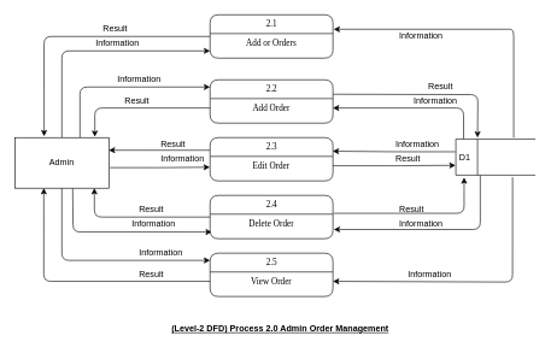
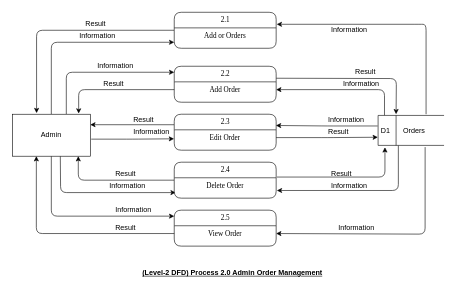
  <mxCell id="0" />
  <mxCell id="1" parent="0" />
  <mxCell id="2" value="Information" style="edgeStyle=orthogonalEdgeStyle;sketch=0;orthogonalLoop=1;jettySize=auto;entryX=-0.002;entryY=0.577;entryDx=0;entryDy=0;exitX=1.012;exitY=0.594;exitDx=0;exitDy=0;exitPerimeter=0;entryPerimeter=0;labelBackgroundColor=none;verticalAlign=middle;html=1;horizontal=1;labelPosition=center;verticalLabelPosition=middle;align=left;spacingLeft=0;jumpStyle=none;shadow=0;startSize=2;fontSize=12;" parent="1" source="11" target="17" edge="1"><mxGeometry x="-0.004" y="11" relative="1" as="geometry"><mxPoint as="offset" /></mxGeometry></mxCell>
  <mxCell id="3" value="Result" style="edgeStyle=orthogonalEdgeStyle;sketch=0;orthogonalLoop=1;jettySize=auto;html=1;entryX=0.311;entryY=-0.027;entryDx=0;entryDy=0;entryPerimeter=0;labelBackgroundColor=none;fontSize=12;align=left;" parent="1" source="4" target="11" edge="1"><mxGeometry x="-0.184" y="-10" relative="1" as="geometry"><mxPoint as="offset" /></mxGeometry></mxCell>
  <mxCell id="4" value="2.1" style="swimlane;html=1;fontStyle=0;childLayout=stackLayout;horizontal=1;startSize=26;horizontalStack=0;resizeParent=1;resizeLast=0;collapsible=1;marginBottom=0;swimlaneFillColor=#ffffff;align=center;shadow=0;comic=0;labelBackgroundColor=none;strokeWidth=1;fontFamily=Verdana;fontSize=12;rounded=1;" parent="1" vertex="1"><mxGeometry x="290" y="20" width="170" height="60" as="geometry" /></mxCell>
  <mxCell id="5" value="&lt;font face=&quot;times new roman&quot; style=&quot;font-size: 12px;&quot;&gt;&lt;span style=&quot;font-size: 12px;&quot;&gt;Add or Orders&lt;/span&gt;&lt;/font&gt;" style="text;html=1;strokeColor=none;fillColor=none;spacingLeft=4;spacingRight=4;whiteSpace=wrap;overflow=hidden;rotatable=0;points=[[0,0.5],[1,0.5]];portConstraint=eastwest;align=center;fontSize=12;rounded=1;" parent="4" vertex="1"><mxGeometry y="26" width="170" height="26" as="geometry" /></mxCell>
  <mxCell id="6" value="&lt;p class=&quot;MsoNormal&quot; style=&quot;font-size: 12px&quot;&gt;&lt;font face=&quot;helvetica, sans-serif&quot; style=&quot;font-size: 12px&quot;&gt;&lt;span style=&quot;font-size: 12px&quot;&gt;&lt;b style=&quot;font-size: 12px&quot;&gt;&lt;u style=&quot;font-size: 12px&quot;&gt;(Level-2 DFD) Process 2.0 Admin Order Management&lt;/u&gt;&lt;/b&gt;&lt;/span&gt;&lt;/font&gt;&lt;br style=&quot;font-size: 12px&quot;&gt;&lt;/p&gt;" style="text;html=1;align=left;verticalAlign=middle;resizable=0;points=[];autosize=1;strokeColor=none;fontSize=12;rounded=1;" parent="1" vertex="1"><mxGeometry x="235" y="435" width="320" height="40" as="geometry" /></mxCell>
  <mxCell id="7" value="Information" style="edgeStyle=orthogonalEdgeStyle;curved=0;sketch=0;orthogonalLoop=1;jettySize=auto;html=1;entryX=0.014;entryY=0.951;entryDx=0;entryDy=0;entryPerimeter=0;labelBackgroundColor=none;fontSize=12;align=left;" parent="1" target="20" edge="1"><mxGeometry x="0.112" y="12" relative="1" as="geometry"><mxPoint x="100" y="260" as="sourcePoint" /><mxPoint as="offset" /></mxGeometry></mxCell>
  <mxCell id="8" value="Information" style="edgeStyle=orthogonalEdgeStyle;curved=0;sketch=0;orthogonalLoop=1;jettySize=auto;html=1;labelBackgroundColor=none;fontSize=12;align=left;" parent="1" source="11" edge="1"><mxGeometry x="0.344" y="10" relative="1" as="geometry"><mxPoint x="290" y="360" as="targetPoint" /><Array as="points"><mxPoint x="85" y="360" /><mxPoint x="290" y="360" /></Array><mxPoint as="offset" /></mxGeometry></mxCell>
  <mxCell id="9" value="Information" style="edgeStyle=orthogonalEdgeStyle;sketch=0;orthogonalLoop=1;jettySize=auto;html=1;labelBackgroundColor=none;fontSize=12;align=left;" parent="1" edge="1"><mxGeometry x="0.015" y="10" relative="1" as="geometry"><mxPoint x="290" y="70" as="targetPoint" /><Array as="points"><mxPoint x="85" y="70" /><mxPoint x="290" y="70" /></Array><mxPoint x="85" y="190" as="sourcePoint" /><mxPoint as="offset" /></mxGeometry></mxCell>
  <mxCell id="10" value="Information" style="edgeStyle=orthogonalEdgeStyle;jumpStyle=none;orthogonalLoop=1;jettySize=auto;html=1;entryX=0;entryY=0.167;entryDx=0;entryDy=0;entryPerimeter=0;shadow=0;labelBackgroundColor=none;fontSize=12;align=left;" parent="1" source="11" target="13" edge="1"><mxGeometry x="-0.04" y="10" relative="1" as="geometry"><Array as="points"><mxPoint x="110" y="120" /></Array><mxPoint as="offset" /></mxGeometry></mxCell>
  <mxCell id="11" value="&lt;font style=&quot;font-size: 12px;&quot;&gt;Admin&lt;/font&gt;" style="whiteSpace=wrap;html=1;fontSize=12;align=center;rounded=0;" parent="1" vertex="1"><mxGeometry x="20" y="190" width="130" height="70" as="geometry" /></mxCell>
  <mxCell id="12" value="Result" style="edgeStyle=orthogonalEdgeStyle;curved=0;sketch=0;orthogonalLoop=1;jettySize=auto;html=1;labelBackgroundColor=none;fontSize=12;align=left;" parent="1" edge="1"><mxGeometry y="10" relative="1" as="geometry"><mxPoint x="460" y="130" as="sourcePoint" /><mxPoint x="660" y="190" as="targetPoint" /><mxPoint as="offset" /></mxGeometry></mxCell>
  <mxCell id="13" value="2.2" style="swimlane;html=1;fontStyle=0;childLayout=stackLayout;horizontal=1;startSize=26;horizontalStack=0;resizeParent=1;resizeLast=0;collapsible=1;marginBottom=0;swimlaneFillColor=#ffffff;align=center;shadow=0;comic=0;labelBackgroundColor=none;strokeWidth=1;fontFamily=Verdana;fontSize=12;rounded=1;" parent="1" vertex="1"><mxGeometry x="290" y="110" width="170" height="60" as="geometry" /></mxCell>
  <mxCell id="14" value="&lt;span id=&quot;docs-internal-guid-f91e8f93-7fff-7fc4-d953-1c8a1edfba7c&quot; style=&quot;font-size: 12px;&quot;&gt;&lt;span style=&quot;font-size: 12px; font-family: &amp;quot;times new roman&amp;quot;; background-color: transparent; vertical-align: baseline;&quot;&gt;Add Order&lt;/span&gt;&lt;/span&gt;" style="text;html=1;strokeColor=none;fillColor=none;spacingLeft=4;spacingRight=4;whiteSpace=wrap;overflow=hidden;rotatable=0;points=[[0,0.5],[1,0.5]];portConstraint=eastwest;align=center;fontSize=12;rounded=1;" parent="13" vertex="1"><mxGeometry y="26" width="170" height="26" as="geometry" /></mxCell>
  <mxCell id="15" value="Result" style="edgeStyle=orthogonalEdgeStyle;curved=0;sketch=0;orthogonalLoop=1;jettySize=auto;html=1;entryX=1;entryY=0.25;entryDx=0;entryDy=0;exitX=0;exitY=0.292;exitDx=0;exitDy=0;exitPerimeter=0;labelBackgroundColor=none;fontSize=12;align=left;" parent="1" source="16" target="11" edge="1"><mxGeometry y="-8" relative="1" as="geometry"><mxPoint x="153" y="215" as="targetPoint" /><mxPoint as="offset" /></mxGeometry></mxCell>
  <mxCell id="16" value="2.3" style="swimlane;html=1;fontStyle=0;childLayout=stackLayout;horizontal=1;startSize=26;horizontalStack=0;resizeParent=1;resizeLast=0;collapsible=1;marginBottom=0;swimlaneFillColor=#ffffff;align=center;shadow=0;comic=0;labelBackgroundColor=none;strokeWidth=1;fontFamily=Verdana;fontSize=12;rounded=1;" parent="1" vertex="1"><mxGeometry x="290" y="190" width="170" height="60" as="geometry" /></mxCell>
  <mxCell id="17" value="&lt;span id=&quot;docs-internal-guid-7f49682c-7fff-a4d6-9a9d-0c810e85ffbc&quot; style=&quot;font-size: 12px;&quot;&gt;&lt;span style=&quot;font-size: 12px; font-family: &amp;quot;times new roman&amp;quot;; background-color: transparent; vertical-align: baseline;&quot;&gt;Edit&amp;nbsp;&lt;/span&gt;&lt;/span&gt;&lt;span style=&quot;font-family: &amp;quot;times new roman&amp;quot;; font-size: 12px;&quot;&gt;Order&lt;/span&gt;" style="text;html=1;strokeColor=none;fillColor=none;spacingLeft=4;spacingRight=4;whiteSpace=wrap;overflow=hidden;rotatable=0;points=[[0,0.5],[1,0.5]];portConstraint=eastwest;align=center;fontSize=12;rounded=1;" parent="16" vertex="1"><mxGeometry y="26" width="170" height="26" as="geometry" /></mxCell>
  <mxCell id="18" value="Result" style="edgeStyle=orthogonalEdgeStyle;curved=0;sketch=0;orthogonalLoop=1;jettySize=auto;html=1;entryX=0.846;entryY=1;entryDx=0;entryDy=0;entryPerimeter=0;labelBackgroundColor=none;fontSize=12;align=left;" parent="1" source="19" target="11" edge="1"><mxGeometry y="-10" relative="1" as="geometry"><mxPoint as="offset" /></mxGeometry></mxCell>
  <mxCell id="19" value="2.4" style="swimlane;html=1;fontStyle=0;childLayout=stackLayout;horizontal=1;startSize=26;horizontalStack=0;resizeParent=1;resizeLast=0;collapsible=1;marginBottom=0;swimlaneFillColor=#ffffff;align=center;shadow=0;comic=0;labelBackgroundColor=none;strokeWidth=1;fontFamily=Verdana;fontSize=12;rounded=1;" parent="1" vertex="1"><mxGeometry x="290" y="270" width="170" height="60" as="geometry" /></mxCell>
  <mxCell id="20" value="&lt;span id=&quot;docs-internal-guid-ec00c497-7fff-d599-0a47-b24389822d92&quot; style=&quot;font-size: 12px;&quot;&gt;&lt;span style=&quot;font-size: 12px; font-family: &amp;quot;times new roman&amp;quot;; background-color: transparent; vertical-align: baseline;&quot;&gt;Delete&amp;nbsp;&lt;/span&gt;&lt;/span&gt;&lt;span style=&quot;font-family: &amp;quot;times new roman&amp;quot;; font-size: 12px;&quot;&gt;Order&lt;/span&gt;" style="text;html=1;strokeColor=none;fillColor=none;spacingLeft=4;spacingRight=4;whiteSpace=wrap;overflow=hidden;rotatable=0;points=[[0,0.5],[1,0.5]];portConstraint=eastwest;align=center;fontSize=12;rounded=1;" parent="19" vertex="1"><mxGeometry y="26" width="170" height="26" as="geometry" /></mxCell>
  <mxCell id="21" value="2.5" style="swimlane;html=1;fontStyle=0;childLayout=stackLayout;horizontal=1;startSize=26;horizontalStack=0;resizeParent=1;resizeLast=0;collapsible=1;marginBottom=0;swimlaneFillColor=#ffffff;align=center;shadow=0;comic=0;labelBackgroundColor=none;strokeWidth=1;fontFamily=Verdana;fontSize=12;rounded=1;" parent="1" vertex="1"><mxGeometry x="290" y="350" width="170" height="60" as="geometry" /></mxCell>
  <mxCell id="22" value="&lt;span id=&quot;docs-internal-guid-54e838d1-7fff-f729-35b7-6f94d2176117&quot; style=&quot;font-size: 12px;&quot;&gt;&lt;span style=&quot;font-size: 12px; font-family: &amp;quot;times new roman&amp;quot;; background-color: transparent; vertical-align: baseline;&quot;&gt;View&amp;nbsp;&lt;/span&gt;&lt;/span&gt;&lt;span style=&quot;font-family: &amp;quot;times new roman&amp;quot;; font-size: 12px;&quot;&gt;Order&lt;/span&gt;" style="text;html=1;strokeColor=none;fillColor=none;spacingLeft=4;spacingRight=4;whiteSpace=wrap;overflow=hidden;rotatable=0;points=[[0,0.5],[1,0.5]];portConstraint=eastwest;align=center;fontSize=12;rounded=1;" parent="21" vertex="1"><mxGeometry y="26" width="170" height="26" as="geometry" /></mxCell>
  <mxCell id="23" value="&#10;&#10;&lt;span style=&quot;font-family: helvetica; font-size: 12px; font-style: normal; font-weight: 400; letter-spacing: normal; text-indent: 0px; text-transform: none; word-spacing: 0px; display: inline; float: none;&quot;&gt;Information&lt;/span&gt;&#10;&#10;" style="edgeStyle=orthogonalEdgeStyle;curved=0;sketch=0;orthogonalLoop=1;jettySize=auto;html=1;entryX=1;entryY=0.5;entryDx=0;entryDy=0;exitX=0.097;exitY=0;exitDx=0;exitDy=0;exitPerimeter=0;labelBackgroundColor=none;fontSize=12;align=left;" parent="1" source="27" target="14" edge="1"><mxGeometry x="0.017" y="-9" relative="1" as="geometry"><mxPoint x="640" y="180" as="sourcePoint" /><mxPoint as="offset" /></mxGeometry></mxCell>
  <mxCell id="24" value="&#10;&#10;&lt;span style=&quot;font-family: helvetica; font-size: 12px; font-style: normal; font-weight: 400; letter-spacing: normal; text-indent: 0px; text-transform: none; word-spacing: 0px; display: inline; float: none;&quot;&gt;Information&lt;/span&gt;&#10;&#10;" style="edgeStyle=orthogonalEdgeStyle;curved=0;sketch=0;orthogonalLoop=1;jettySize=auto;html=1;entryX=0.998;entryY=0.313;entryDx=0;entryDy=0;entryPerimeter=0;exitX=-0.007;exitY=0.352;exitDx=0;exitDy=0;exitPerimeter=0;labelBackgroundColor=none;fontSize=12;align=left;" parent="1" source="27" target="16" edge="1"><mxGeometry x="-0.002" y="-9" relative="1" as="geometry"><mxPoint as="offset" /></mxGeometry></mxCell>
  <mxCell id="25" value="&#10;&#10;&lt;span style=&quot;font-family: helvetica; font-size: 12px; font-style: normal; font-weight: 400; letter-spacing: normal; text-indent: 0px; text-transform: none; word-spacing: 0px; display: inline; float: none;&quot;&gt;Information&lt;/span&gt;&#10;&#10;" style="edgeStyle=orthogonalEdgeStyle;curved=0;sketch=0;orthogonalLoop=1;jettySize=auto;html=1;entryX=1.007;entryY=0.815;entryDx=0;entryDy=0;entryPerimeter=0;exitX=0.307;exitY=0.993;exitDx=0;exitDy=0;exitPerimeter=0;labelBackgroundColor=none;fontSize=12;align=left;" parent="1" source="27" target="20" edge="1"><mxGeometry x="0.361" y="-8" relative="1" as="geometry"><mxPoint as="offset" /></mxGeometry></mxCell>
  <mxCell id="26" value="&#10;&#10;&lt;span style=&quot;font-family: helvetica; font-size: 12px; font-style: normal; font-weight: 400; letter-spacing: normal; text-indent: 0px; text-transform: none; word-spacing: 0px; display: inline; float: none;&quot;&gt;Information&lt;/span&gt;&#10;&#10;" style="edgeStyle=orthogonalEdgeStyle;curved=0;sketch=0;orthogonalLoop=1;jettySize=auto;html=1;exitX=0.713;exitY=1.057;exitDx=0;exitDy=0;exitPerimeter=0;labelBackgroundColor=none;entryX=1;entryY=0.5;entryDx=0;entryDy=0;fontSize=12;align=left;" parent="1" source="27" target="22" edge="1"><mxGeometry x="0.482" y="-10" relative="1" as="geometry"><mxPoint x="463" y="390" as="targetPoint" /><Array as="points"><mxPoint x="708" y="390" /><mxPoint x="460" y="390" /></Array><mxPoint as="offset" /></mxGeometry></mxCell>
  <mxCell id="27" value="D1" style="html=1;dashed=0;whitespace=wrap;shape=mxgraph.dfd.dataStoreID;align=left;spacingLeft=3;points=[[0,0],[0.5,0],[1,0],[0,0.5],[1,0.5],[0,1],[0.5,1],[1,1]];fontSize=12;rounded=1;" parent="1" vertex="1"><mxGeometry x="630" y="192" width="110" height="50" as="geometry" /></mxCell>
  <mxCell id="28" value="&#10;&#10;&lt;span style=&quot;font-family: helvetica; font-size: 12px; font-style: normal; font-weight: 400; letter-spacing: normal; text-indent: 0px; text-transform: none; word-spacing: 0px; display: inline; float: none;&quot;&gt;Information&lt;/span&gt;&#10;&#10;" style="edgeStyle=orthogonalEdgeStyle;curved=0;sketch=0;orthogonalLoop=1;jettySize=auto;html=1;labelBackgroundColor=none;fontSize=12;align=left;" parent="1" edge="1"><mxGeometry x="0.554" y="10" relative="1" as="geometry"><mxPoint x="710" y="190" as="sourcePoint" /><mxPoint x="461" y="40" as="targetPoint" /><Array as="points"><mxPoint x="700" y="40" /><mxPoint x="460" y="40" /></Array><mxPoint as="offset" /></mxGeometry></mxCell>
+ <mxCell id="29" value="Orders" style="text;html=1;strokeColor=none;fillColor=none;align=left;verticalAlign=middle;whiteSpace=wrap;fontSize=12;rounded=1;" parent="1" vertex="1"><mxGeometry x="670" y="207" width="50" height="20" as="geometry" /></mxCell>
  <mxCell id="30" value="Result" style="edgeStyle=orthogonalEdgeStyle;curved=0;sketch=0;orthogonalLoop=1;jettySize=auto;html=1;entryX=-0.004;entryY=0.728;entryDx=0;entryDy=0;entryPerimeter=0;labelBackgroundColor=none;fontSize=12;align=left;" parent="1" source="17" target="27" edge="1"><mxGeometry x="0.006" y="8" relative="1" as="geometry"><mxPoint as="offset" /></mxGeometry></mxCell>
  <mxCell id="31" value="Result" style="edgeStyle=orthogonalEdgeStyle;curved=0;sketch=0;orthogonalLoop=1;jettySize=auto;html=1;entryX=0.104;entryY=1.064;entryDx=0;entryDy=0;entryPerimeter=0;exitX=1.007;exitY=-0.046;exitDx=0;exitDy=0;exitPerimeter=0;labelBackgroundColor=none;fontSize=12;align=left;" parent="1" source="20" target="27" edge="1"><mxGeometry x="-0.227" y="5" relative="1" as="geometry"><mxPoint as="offset" /></mxGeometry></mxCell>
  <mxCell id="32" value="Result" style="edgeStyle=orthogonalEdgeStyle;curved=0;sketch=0;orthogonalLoop=1;jettySize=auto;html=1;entryX=0.851;entryY=-0.017;entryDx=0;entryDy=0;entryPerimeter=0;labelBackgroundColor=none;fontSize=12;align=left;" parent="1" source="14" target="11" edge="1"><mxGeometry x="0.205" y="-9" relative="1" as="geometry"><mxPoint as="offset" /></mxGeometry></mxCell>
  <mxCell id="33" value="Result" style="edgeStyle=orthogonalEdgeStyle;curved=0;sketch=0;orthogonalLoop=1;jettySize=auto;html=1;entryX=0.308;entryY=1;entryDx=0;entryDy=0;entryPerimeter=0;labelBackgroundColor=none;fontSize=12;align=left;" parent="1" source="22" target="11" edge="1"><mxGeometry x="-0.443" y="-9" relative="1" as="geometry"><mxPoint as="offset" /></mxGeometry></mxCell>
